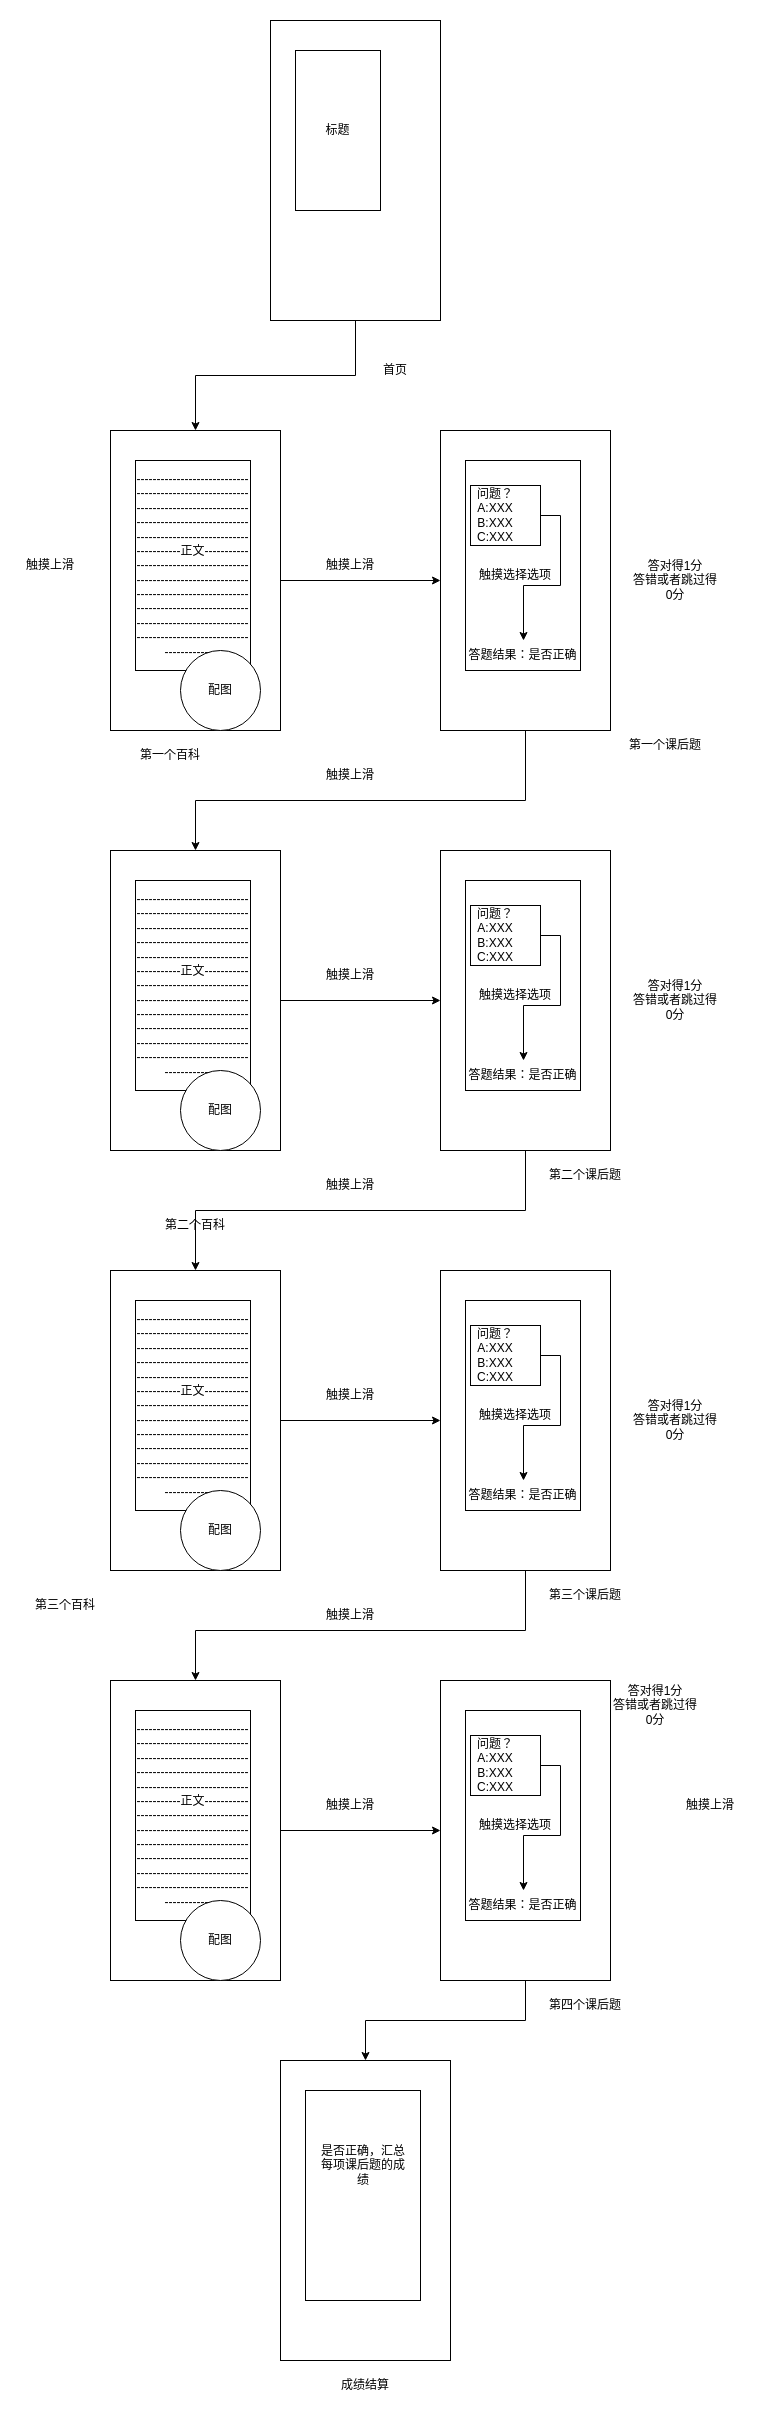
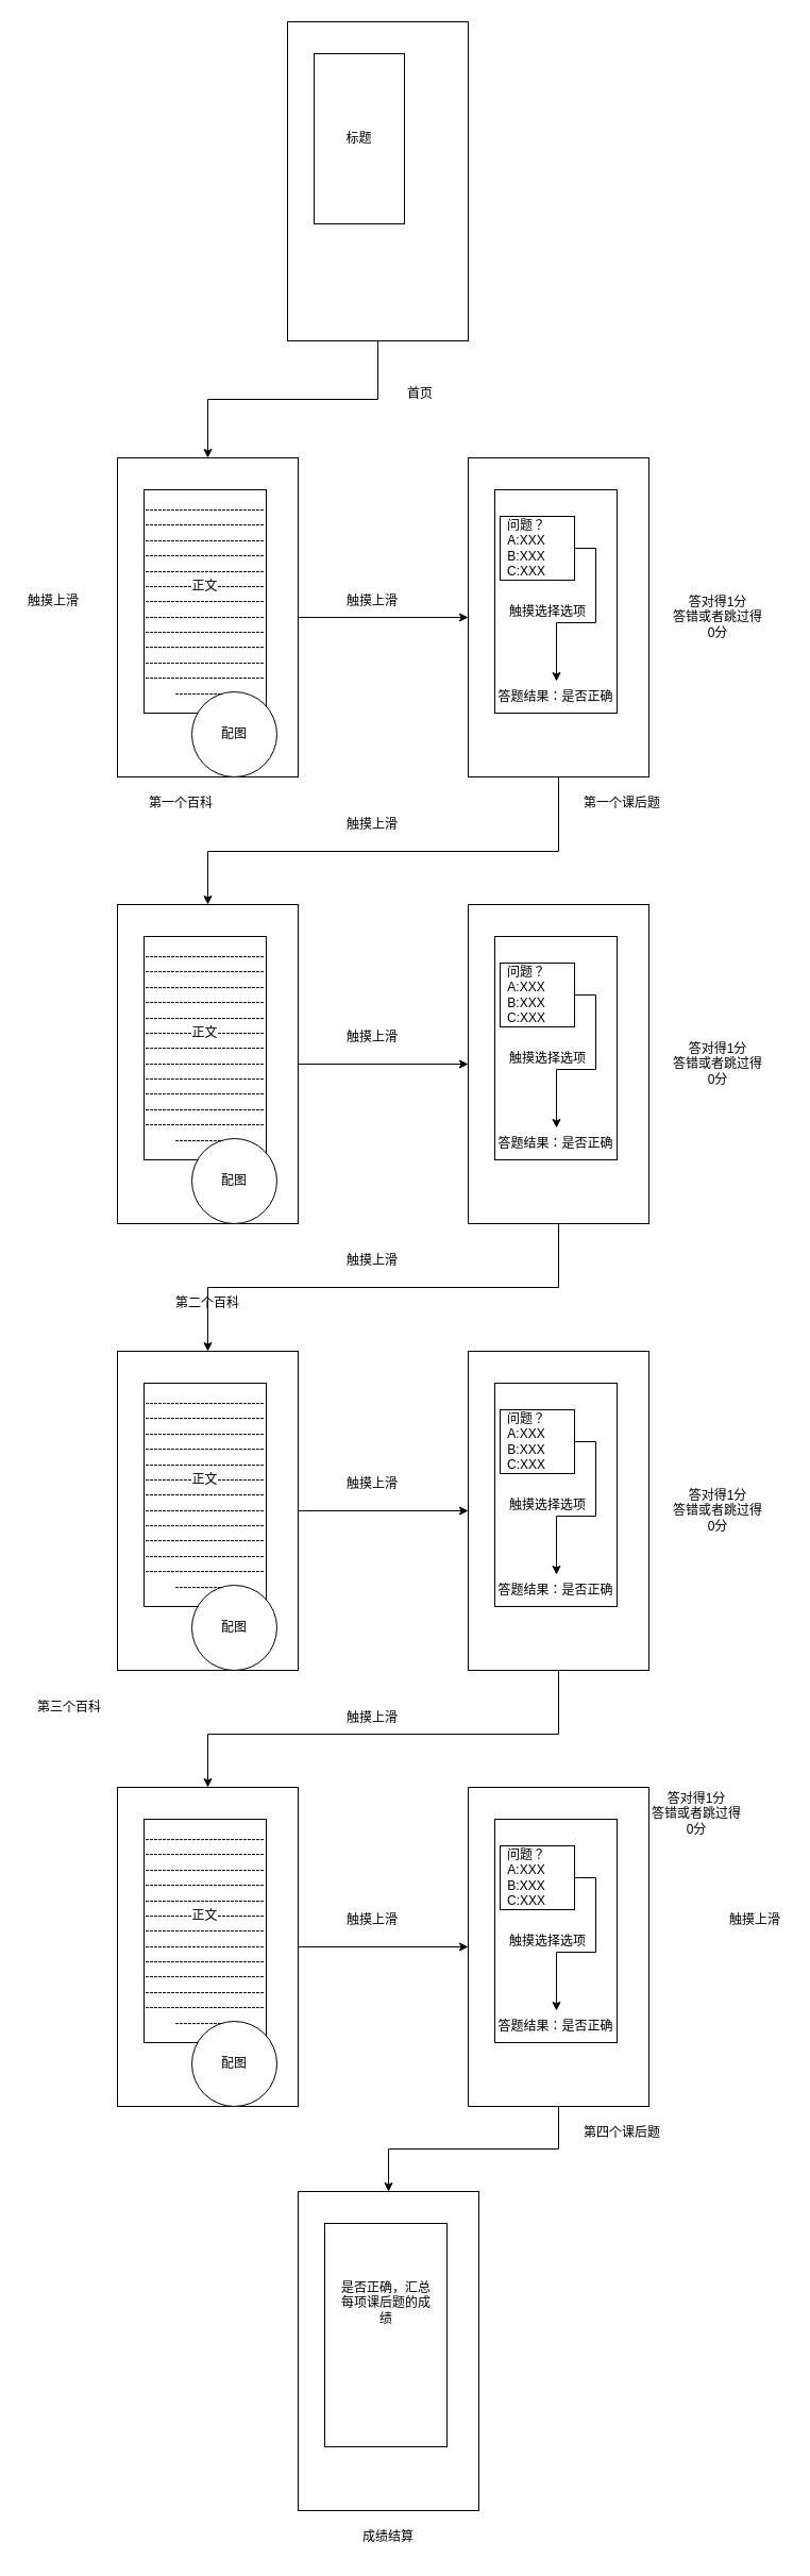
  <mxCell id="0" />
  <mxCell id="1" parent="0" />
  <mxCell id="2" style="edgeStyle=orthogonalEdgeStyle;rounded=0;orthogonalLoop=1;jettySize=auto;html=1;" parent="1" source="10" target="22" edge="1"><mxGeometry relative="1" as="geometry" /></mxCell>
  <mxCell id="3" style="edgeStyle=orthogonalEdgeStyle;rounded=0;orthogonalLoop=1;jettySize=auto;html=1;" parent="1" source="22" target="15" edge="1"><mxGeometry relative="1" as="geometry"><Array as="points"><mxPoint x="525" y="800" /><mxPoint x="195" y="800" /></Array></mxGeometry></mxCell>
  <mxCell id="4" style="edgeStyle=orthogonalEdgeStyle;rounded=0;orthogonalLoop=1;jettySize=auto;html=1;entryX=0.5;entryY=0;entryDx=0;entryDy=0;" parent="1" source="5" target="10" edge="1"><mxGeometry relative="1" as="geometry" /></mxCell>
  <mxCell id="5" value="" style="whiteSpace=wrap;html=1;" parent="1" vertex="1"><mxGeometry x="270" y="20" width="170" height="300" as="geometry" /></mxCell>
  <mxCell id="6" value="标题" style="whiteSpace=wrap;html=1;" parent="1" vertex="1"><mxGeometry x="295" y="50" width="85" height="160" as="geometry" /></mxCell>
  <mxCell id="7" value="首页" style="text;strokeColor=none;align=center;fillColor=none;html=1;verticalAlign=middle;whiteSpace=wrap;rounded=0;" parent="1" vertex="1"><mxGeometry x="365" y="355" width="60" height="30" as="geometry" /></mxCell>
  <mxCell id="8" value="触摸上滑" style="text;strokeColor=none;align=center;fillColor=none;html=1;verticalAlign=middle;whiteSpace=wrap;rounded=0;" parent="1" vertex="1"><mxGeometry x="20" y="550" width="60" height="30" as="geometry" /></mxCell>
  <mxCell id="9" value="" style="group" parent="1" vertex="1" connectable="0"><mxGeometry x="110" y="430" width="170" height="300" as="geometry" /></mxCell>
  <mxCell id="10" value="" style="whiteSpace=wrap;html=1;" parent="9" vertex="1"><mxGeometry width="170" height="300" as="geometry" /></mxCell>
  <mxCell id="11" value="-------------------------------------------------------------------------------------------------------------------------------------------------------正文-------------------------------------------------------------------------------------------------------------------------------------------------------------------------------------------------" style="whiteSpace=wrap;html=1;" parent="9" vertex="1"><mxGeometry x="25" y="30" width="115" height="210" as="geometry" /></mxCell>
  <mxCell id="12" value="配图" style="ellipse;whiteSpace=wrap;html=1;" parent="9" vertex="1"><mxGeometry x="70" y="220" width="80" height="80" as="geometry" /></mxCell>
  <mxCell id="13" value="触摸上滑" style="text;strokeColor=none;align=center;fillColor=none;html=1;verticalAlign=middle;whiteSpace=wrap;rounded=0;" parent="1" vertex="1"><mxGeometry x="320" y="550" width="60" height="30" as="geometry" /></mxCell>
  <mxCell id="14" value="" style="group" parent="1" vertex="1" connectable="0"><mxGeometry x="110" y="850" width="170" height="300" as="geometry" /></mxCell>
  <mxCell id="15" value="" style="whiteSpace=wrap;html=1;" parent="14" vertex="1"><mxGeometry width="170" height="300" as="geometry" /></mxCell>
  <mxCell id="16" value="-------------------------------------------------------------------------------------------------------------------------------------------------------正文-------------------------------------------------------------------------------------------------------------------------------------------------------------------------------------------------" style="whiteSpace=wrap;html=1;" parent="14" vertex="1"><mxGeometry x="25" y="30" width="115" height="210" as="geometry" /></mxCell>
  <mxCell id="17" value="配图" style="ellipse;whiteSpace=wrap;html=1;" parent="14" vertex="1"><mxGeometry x="70" y="220" width="80" height="80" as="geometry" /></mxCell>
  <mxCell id="18" value="触摸上滑" style="text;strokeColor=none;align=center;fillColor=none;html=1;verticalAlign=middle;whiteSpace=wrap;rounded=0;" parent="1" vertex="1"><mxGeometry x="320" y="760" width="60" height="30" as="geometry" /></mxCell>
  <mxCell id="19" value="第一个百科" style="text;strokeColor=none;align=center;fillColor=none;html=1;verticalAlign=middle;whiteSpace=wrap;rounded=0;" parent="1" vertex="1"><mxGeometry x="125" y="740" width="90" height="30" as="geometry" /></mxCell>
  <mxCell id="20" value="第二个百科" style="text;strokeColor=none;align=center;fillColor=none;html=1;verticalAlign=middle;whiteSpace=wrap;rounded=0;" parent="1" vertex="1"><mxGeometry x="150" y="1210" width="90" height="30" as="geometry" /></mxCell>
  <mxCell id="21" value="" style="group" parent="1" vertex="1" connectable="0"><mxGeometry x="440" y="430" width="280" height="340" as="geometry" /></mxCell>
  <mxCell id="22" value="" style="whiteSpace=wrap;html=1;" parent="21" vertex="1"><mxGeometry width="170" height="300" as="geometry" /></mxCell>
  <mxCell id="23" value="" style="whiteSpace=wrap;html=1;" parent="21" vertex="1"><mxGeometry x="25" y="30" width="115" height="210" as="geometry" /></mxCell>
- <mxCell id="24" value="第一个课后题" style="text;strokeColor=none;align=center;fillColor=none;html=1;verticalAlign=middle;whiteSpace=wrap;rounded=0;" parent="21" vertex="1"><mxGeometry x="180" y="300" width="90" height="30" as="geometry" /></mxCell>
+ <mxCell id="24" value="第一个课后题" style="text;strokeColor=none;align=center;fillColor=none;html=1;verticalAlign=middle;whiteSpace=wrap;rounded=0;" parent="21" vertex="1"><mxGeometry x="100" y="310" width="90" height="30" as="geometry" /></mxCell>
  <mxCell id="25" value="答对得1分&lt;div&gt;答错或者跳过得0分&lt;/div&gt;" style="text;strokeColor=none;align=center;fillColor=none;html=1;verticalAlign=middle;whiteSpace=wrap;rounded=0;" parent="21" vertex="1"><mxGeometry x="190" y="135" width="90" height="30" as="geometry" /></mxCell>
  <mxCell id="26" value="" style="whiteSpace=wrap;html=1;" parent="21" vertex="1"><mxGeometry x="30" y="55" width="70" height="60" as="geometry" /></mxCell>
  <mxCell id="27" style="edgeStyle=orthogonalEdgeStyle;rounded=0;orthogonalLoop=1;jettySize=auto;html=1;exitX=1;exitY=0.5;exitDx=0;exitDy=0;" parent="21" source="28" target="29" edge="1"><mxGeometry relative="1" as="geometry"><mxPoint x="190" y="50" as="targetPoint" /><Array as="points"><mxPoint x="120" y="85" /><mxPoint x="120" y="155" /><mxPoint x="83" y="155" /></Array></mxGeometry></mxCell>
  <mxCell id="28" value="问题？&lt;div&gt;A:XXX&lt;/div&gt;&lt;div&gt;B:XXX&lt;/div&gt;&lt;div&gt;C:XXX&lt;/div&gt;" style="text;strokeColor=none;align=center;fillColor=none;html=1;verticalAlign=middle;whiteSpace=wrap;rounded=0;" parent="21" vertex="1"><mxGeometry x="10" y="70" width="90" height="30" as="geometry" /></mxCell>
  <mxCell id="29" value="答题结果：是否正确" style="text;strokeColor=none;align=center;fillColor=none;html=1;verticalAlign=middle;whiteSpace=wrap;rounded=0;" parent="21" vertex="1"><mxGeometry x="26.25" y="210" width="112.5" height="30" as="geometry" /></mxCell>
  <mxCell id="30" value="触摸选择选项" style="text;strokeColor=none;align=center;fillColor=none;html=1;verticalAlign=middle;whiteSpace=wrap;rounded=0;" parent="21" vertex="1"><mxGeometry x="30" y="130" width="90" height="30" as="geometry" /></mxCell>
  <mxCell id="31" value="" style="group" parent="1" vertex="1" connectable="0"><mxGeometry x="440" y="850" width="280" height="340" as="geometry" /></mxCell>
  <mxCell id="32" value="" style="whiteSpace=wrap;html=1;" parent="31" vertex="1"><mxGeometry width="170" height="300" as="geometry" /></mxCell>
  <mxCell id="33" value="" style="whiteSpace=wrap;html=1;" parent="31" vertex="1"><mxGeometry x="25" y="30" width="115" height="210" as="geometry" /></mxCell>
- <mxCell id="34" value="第二个课后题" style="text;strokeColor=none;align=center;fillColor=none;html=1;verticalAlign=middle;whiteSpace=wrap;rounded=0;" parent="31" vertex="1"><mxGeometry x="100" y="310" width="90" height="30" as="geometry" /></mxCell>
  <mxCell id="35" value="答对得1分&lt;div&gt;答错或者跳过得0分&lt;/div&gt;" style="text;strokeColor=none;align=center;fillColor=none;html=1;verticalAlign=middle;whiteSpace=wrap;rounded=0;" parent="31" vertex="1"><mxGeometry x="190" y="135" width="90" height="30" as="geometry" /></mxCell>
  <mxCell id="36" value="" style="whiteSpace=wrap;html=1;" parent="31" vertex="1"><mxGeometry x="30" y="55" width="70" height="60" as="geometry" /></mxCell>
  <mxCell id="37" style="edgeStyle=orthogonalEdgeStyle;rounded=0;orthogonalLoop=1;jettySize=auto;html=1;exitX=1;exitY=0.5;exitDx=0;exitDy=0;" parent="31" source="38" target="39" edge="1"><mxGeometry relative="1" as="geometry"><mxPoint x="190" y="50" as="targetPoint" /><Array as="points"><mxPoint x="120" y="85" /><mxPoint x="120" y="155" /><mxPoint x="83" y="155" /></Array></mxGeometry></mxCell>
  <mxCell id="38" value="问题？&lt;div&gt;A:XXX&lt;/div&gt;&lt;div&gt;B:XXX&lt;/div&gt;&lt;div&gt;C:XXX&lt;/div&gt;" style="text;strokeColor=none;align=center;fillColor=none;html=1;verticalAlign=middle;whiteSpace=wrap;rounded=0;" parent="31" vertex="1"><mxGeometry x="10" y="70" width="90" height="30" as="geometry" /></mxCell>
  <mxCell id="39" value="答题结果：是否正确" style="text;strokeColor=none;align=center;fillColor=none;html=1;verticalAlign=middle;whiteSpace=wrap;rounded=0;" parent="31" vertex="1"><mxGeometry x="26.25" y="210" width="112.5" height="30" as="geometry" /></mxCell>
  <mxCell id="40" value="触摸选择选项" style="text;strokeColor=none;align=center;fillColor=none;html=1;verticalAlign=middle;whiteSpace=wrap;rounded=0;" parent="31" vertex="1"><mxGeometry x="30" y="130" width="90" height="30" as="geometry" /></mxCell>
  <mxCell id="41" style="edgeStyle=orthogonalEdgeStyle;rounded=0;orthogonalLoop=1;jettySize=auto;html=1;entryX=0;entryY=0.5;entryDx=0;entryDy=0;" parent="1" source="15" target="32" edge="1"><mxGeometry relative="1" as="geometry" /></mxCell>
  <mxCell id="42" value="触摸上滑" style="text;strokeColor=none;align=center;fillColor=none;html=1;verticalAlign=middle;whiteSpace=wrap;rounded=0;" parent="1" vertex="1"><mxGeometry x="320" y="960" width="60" height="30" as="geometry" /></mxCell>
  <mxCell id="43" value="" style="group" parent="1" vertex="1" connectable="0"><mxGeometry x="110" y="1270" width="170" height="300" as="geometry" /></mxCell>
  <mxCell id="44" value="" style="whiteSpace=wrap;html=1;" parent="43" vertex="1"><mxGeometry width="170" height="300" as="geometry" /></mxCell>
  <mxCell id="45" value="-------------------------------------------------------------------------------------------------------------------------------------------------------正文-------------------------------------------------------------------------------------------------------------------------------------------------------------------------------------------------" style="whiteSpace=wrap;html=1;" parent="43" vertex="1"><mxGeometry x="25" y="30" width="115" height="210" as="geometry" /></mxCell>
  <mxCell id="46" value="配图" style="ellipse;whiteSpace=wrap;html=1;" parent="43" vertex="1"><mxGeometry x="70" y="220" width="80" height="80" as="geometry" /></mxCell>
  <mxCell id="47" value="第三个百科" style="text;strokeColor=none;align=center;fillColor=none;html=1;verticalAlign=middle;whiteSpace=wrap;rounded=0;" parent="1" vertex="1"><mxGeometry x="20" y="1590" width="90" height="30" as="geometry" /></mxCell>
  <mxCell id="48" value="" style="group" parent="1" vertex="1" connectable="0"><mxGeometry x="440" y="1270" width="280" height="340" as="geometry" /></mxCell>
  <mxCell id="49" value="" style="whiteSpace=wrap;html=1;" parent="48" vertex="1"><mxGeometry width="170" height="300" as="geometry" /></mxCell>
  <mxCell id="50" value="" style="whiteSpace=wrap;html=1;" parent="48" vertex="1"><mxGeometry x="25" y="30" width="115" height="210" as="geometry" /></mxCell>
- <mxCell id="51" value="第三个课后题" style="text;strokeColor=none;align=center;fillColor=none;html=1;verticalAlign=middle;whiteSpace=wrap;rounded=0;" parent="48" vertex="1"><mxGeometry x="100" y="310" width="90" height="30" as="geometry" /></mxCell>
  <mxCell id="52" value="答对得1分&lt;div&gt;答错或者跳过得0分&lt;/div&gt;" style="text;strokeColor=none;align=center;fillColor=none;html=1;verticalAlign=middle;whiteSpace=wrap;rounded=0;" parent="48" vertex="1"><mxGeometry x="190" y="135" width="90" height="30" as="geometry" /></mxCell>
  <mxCell id="53" value="" style="whiteSpace=wrap;html=1;" parent="48" vertex="1"><mxGeometry x="30" y="55" width="70" height="60" as="geometry" /></mxCell>
  <mxCell id="54" style="edgeStyle=orthogonalEdgeStyle;rounded=0;orthogonalLoop=1;jettySize=auto;html=1;exitX=1;exitY=0.5;exitDx=0;exitDy=0;" parent="48" source="55" target="56" edge="1"><mxGeometry relative="1" as="geometry"><mxPoint x="190" y="50" as="targetPoint" /><Array as="points"><mxPoint x="120" y="85" /><mxPoint x="120" y="155" /><mxPoint x="83" y="155" /></Array></mxGeometry></mxCell>
  <mxCell id="55" value="问题？&lt;div&gt;A:XXX&lt;/div&gt;&lt;div&gt;B:XXX&lt;/div&gt;&lt;div&gt;C:XXX&lt;/div&gt;" style="text;strokeColor=none;align=center;fillColor=none;html=1;verticalAlign=middle;whiteSpace=wrap;rounded=0;" parent="48" vertex="1"><mxGeometry x="10" y="70" width="90" height="30" as="geometry" /></mxCell>
  <mxCell id="56" value="答题结果：是否正确" style="text;strokeColor=none;align=center;fillColor=none;html=1;verticalAlign=middle;whiteSpace=wrap;rounded=0;" parent="48" vertex="1"><mxGeometry x="26.25" y="210" width="112.5" height="30" as="geometry" /></mxCell>
  <mxCell id="57" value="触摸选择选项" style="text;strokeColor=none;align=center;fillColor=none;html=1;verticalAlign=middle;whiteSpace=wrap;rounded=0;" parent="48" vertex="1"><mxGeometry x="30" y="130" width="90" height="30" as="geometry" /></mxCell>
  <mxCell id="58" style="edgeStyle=orthogonalEdgeStyle;rounded=0;orthogonalLoop=1;jettySize=auto;html=1;entryX=0;entryY=0.5;entryDx=0;entryDy=0;" parent="1" source="44" target="49" edge="1"><mxGeometry relative="1" as="geometry" /></mxCell>
  <mxCell id="59" value="触摸上滑" style="text;strokeColor=none;align=center;fillColor=none;html=1;verticalAlign=middle;whiteSpace=wrap;rounded=0;" parent="1" vertex="1"><mxGeometry x="320" y="1380" width="60" height="30" as="geometry" /></mxCell>
  <mxCell id="60" value="" style="group" parent="1" vertex="1" connectable="0"><mxGeometry x="110" y="1680" width="170" height="300" as="geometry" /></mxCell>
  <mxCell id="61" value="" style="whiteSpace=wrap;html=1;" parent="60" vertex="1"><mxGeometry width="170" height="300" as="geometry" /></mxCell>
  <mxCell id="62" value="-------------------------------------------------------------------------------------------------------------------------------------------------------正文-------------------------------------------------------------------------------------------------------------------------------------------------------------------------------------------------" style="whiteSpace=wrap;html=1;" parent="60" vertex="1"><mxGeometry x="25" y="30" width="115" height="210" as="geometry" /></mxCell>
  <mxCell id="63" value="配图" style="ellipse;whiteSpace=wrap;html=1;" parent="60" vertex="1"><mxGeometry x="70" y="220" width="80" height="80" as="geometry" /></mxCell>
  <mxCell id="64" style="edgeStyle=orthogonalEdgeStyle;rounded=0;orthogonalLoop=1;jettySize=auto;html=1;entryX=0;entryY=0.5;entryDx=0;entryDy=0;" parent="1" source="61" target="71" edge="1"><mxGeometry relative="1" as="geometry" /></mxCell>
  <mxCell id="65" value="触摸上滑" style="text;strokeColor=none;align=center;fillColor=none;html=1;verticalAlign=middle;whiteSpace=wrap;rounded=0;" parent="1" vertex="1"><mxGeometry x="320" y="1790" width="60" height="30" as="geometry" /></mxCell>
  <mxCell id="66" style="edgeStyle=orthogonalEdgeStyle;rounded=0;orthogonalLoop=1;jettySize=auto;html=1;" parent="1" source="32" target="44" edge="1"><mxGeometry relative="1" as="geometry"><Array as="points"><mxPoint x="525" y="1210" /><mxPoint x="195" y="1210" /></Array></mxGeometry></mxCell>
  <mxCell id="67" value="触摸上滑" style="text;strokeColor=none;align=center;fillColor=none;html=1;verticalAlign=middle;whiteSpace=wrap;rounded=0;" parent="1" vertex="1"><mxGeometry x="320" y="1170" width="60" height="30" as="geometry" /></mxCell>
  <mxCell id="68" style="edgeStyle=orthogonalEdgeStyle;rounded=0;orthogonalLoop=1;jettySize=auto;html=1;" parent="1" source="49" target="61" edge="1"><mxGeometry relative="1" as="geometry"><Array as="points"><mxPoint x="525" y="1630" /><mxPoint x="195" y="1630" /></Array></mxGeometry></mxCell>
  <mxCell id="69" value="触摸上滑" style="text;strokeColor=none;align=center;fillColor=none;html=1;verticalAlign=middle;whiteSpace=wrap;rounded=0;" parent="1" vertex="1"><mxGeometry x="320" y="1600" width="60" height="30" as="geometry" /></mxCell>
  <mxCell id="70" style="edgeStyle=orthogonalEdgeStyle;rounded=0;orthogonalLoop=1;jettySize=auto;html=1;exitX=0.5;exitY=1;exitDx=0;exitDy=0;" parent="1" source="71" target="81" edge="1"><mxGeometry relative="1" as="geometry"><mxPoint y="2060" as="targetPoint" x="-10" /><Array as="points" /></mxGeometry></mxCell>
  <mxCell id="71" value="" style="whiteSpace=wrap;html=1;" parent="1" vertex="1"><mxGeometry x="440" y="1680" width="170" height="300" as="geometry" /></mxCell>
  <mxCell id="72" value="" style="whiteSpace=wrap;html=1;" parent="1" vertex="1"><mxGeometry x="465" y="1710" width="115" height="210" as="geometry" /></mxCell>
  <mxCell id="73" value="第四个课后题" style="text;strokeColor=none;align=center;fillColor=none;html=1;verticalAlign=middle;whiteSpace=wrap;rounded=0;" parent="1" vertex="1"><mxGeometry x="540" y="1990" width="90" height="30" as="geometry" /></mxCell>
  <mxCell id="74" value="答对得1分&lt;div&gt;答错或者跳过得0分&lt;/div&gt;" style="text;strokeColor=none;align=center;fillColor=none;html=1;verticalAlign=middle;whiteSpace=wrap;rounded=0;" parent="1" vertex="1"><mxGeometry x="610" y="1690" width="90" height="30" as="geometry" /></mxCell>
  <mxCell id="75" value="" style="whiteSpace=wrap;html=1;" parent="1" vertex="1"><mxGeometry x="470" y="1735" width="70" height="60" as="geometry" /></mxCell>
  <mxCell id="76" style="edgeStyle=orthogonalEdgeStyle;rounded=0;orthogonalLoop=1;jettySize=auto;html=1;exitX=1;exitY=0.5;exitDx=0;exitDy=0;" parent="1" source="77" target="78" edge="1"><mxGeometry relative="1" as="geometry"><mxPoint x="630" y="1730" as="targetPoint" /><Array as="points"><mxPoint x="560" y="1765" /><mxPoint x="560" y="1835" /><mxPoint x="523" y="1835" /></Array></mxGeometry></mxCell>
  <mxCell id="77" value="问题？&lt;div&gt;A:XXX&lt;/div&gt;&lt;div&gt;B:XXX&lt;/div&gt;&lt;div&gt;C:XXX&lt;/div&gt;" style="text;strokeColor=none;align=center;fillColor=none;html=1;verticalAlign=middle;whiteSpace=wrap;rounded=0;" parent="1" vertex="1"><mxGeometry x="450" y="1750" width="90" height="30" as="geometry" /></mxCell>
  <mxCell id="78" value="答题结果：是否正确" style="text;strokeColor=none;align=center;fillColor=none;html=1;verticalAlign=middle;whiteSpace=wrap;rounded=0;" parent="1" vertex="1"><mxGeometry x="466.25" y="1890" width="112.5" height="30" as="geometry" /></mxCell>
  <mxCell id="79" value="触摸选择选项" style="text;strokeColor=none;align=center;fillColor=none;html=1;verticalAlign=middle;whiteSpace=wrap;rounded=0;" parent="1" vertex="1"><mxGeometry x="470" y="1810" width="90" height="30" as="geometry" /></mxCell>
  <mxCell id="80" value="" style="group" parent="1" vertex="1" connectable="0"><mxGeometry x="280" y="2050" width="170" height="340" as="geometry" /></mxCell>
  <mxCell id="81" value="" style="whiteSpace=wrap;html=1;" parent="80" vertex="1"><mxGeometry y="10" width="170" height="300" as="geometry" /></mxCell>
  <mxCell id="82" value="" style="whiteSpace=wrap;html=1;" parent="80" vertex="1"><mxGeometry x="25" y="40" width="115" height="210" as="geometry" /></mxCell>
  <mxCell id="83" value="成绩结算" style="text;strokeColor=none;align=center;fillColor=none;html=1;verticalAlign=middle;whiteSpace=wrap;rounded=0;" parent="80" vertex="1"><mxGeometry x="40" y="320" width="90" height="30" as="geometry" /></mxCell>
  <mxCell id="84" value="是否正确，汇总每项课后题的成绩" style="text;strokeColor=none;align=center;fillColor=none;html=1;verticalAlign=middle;whiteSpace=wrap;rounded=0;" parent="80" vertex="1"><mxGeometry x="37.5" y="80" width="90" height="70" as="geometry" /></mxCell>
  <mxCell id="85" value="触摸上滑" style="text;strokeColor=none;align=center;fillColor=none;html=1;verticalAlign=middle;whiteSpace=wrap;rounded=0;" parent="1" vertex="1"><mxGeometry x="680" y="1790" width="60" height="30" as="geometry" /></mxCell>
